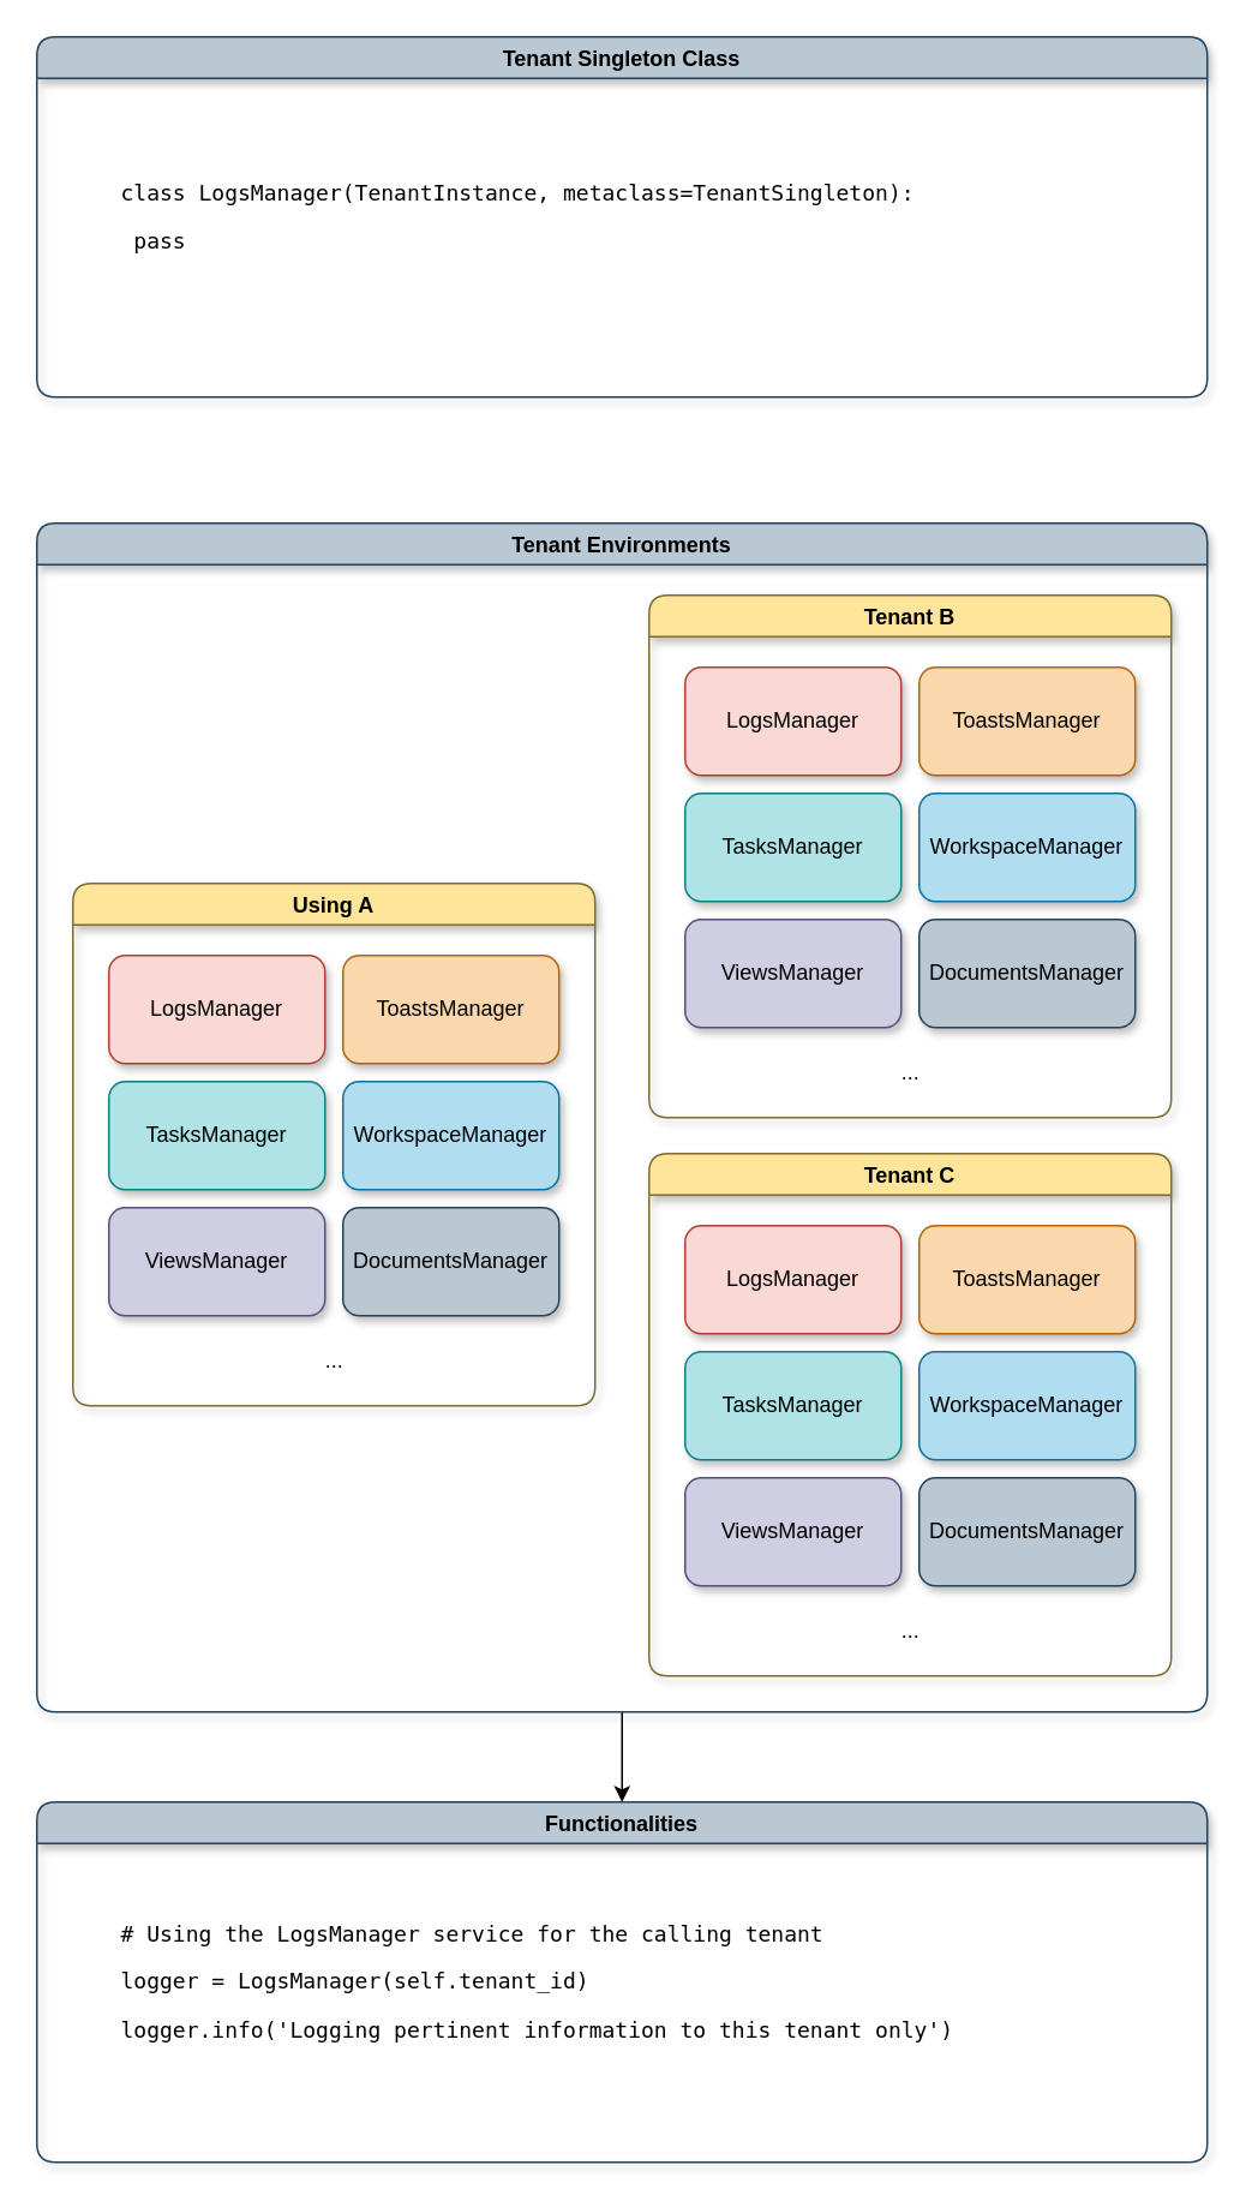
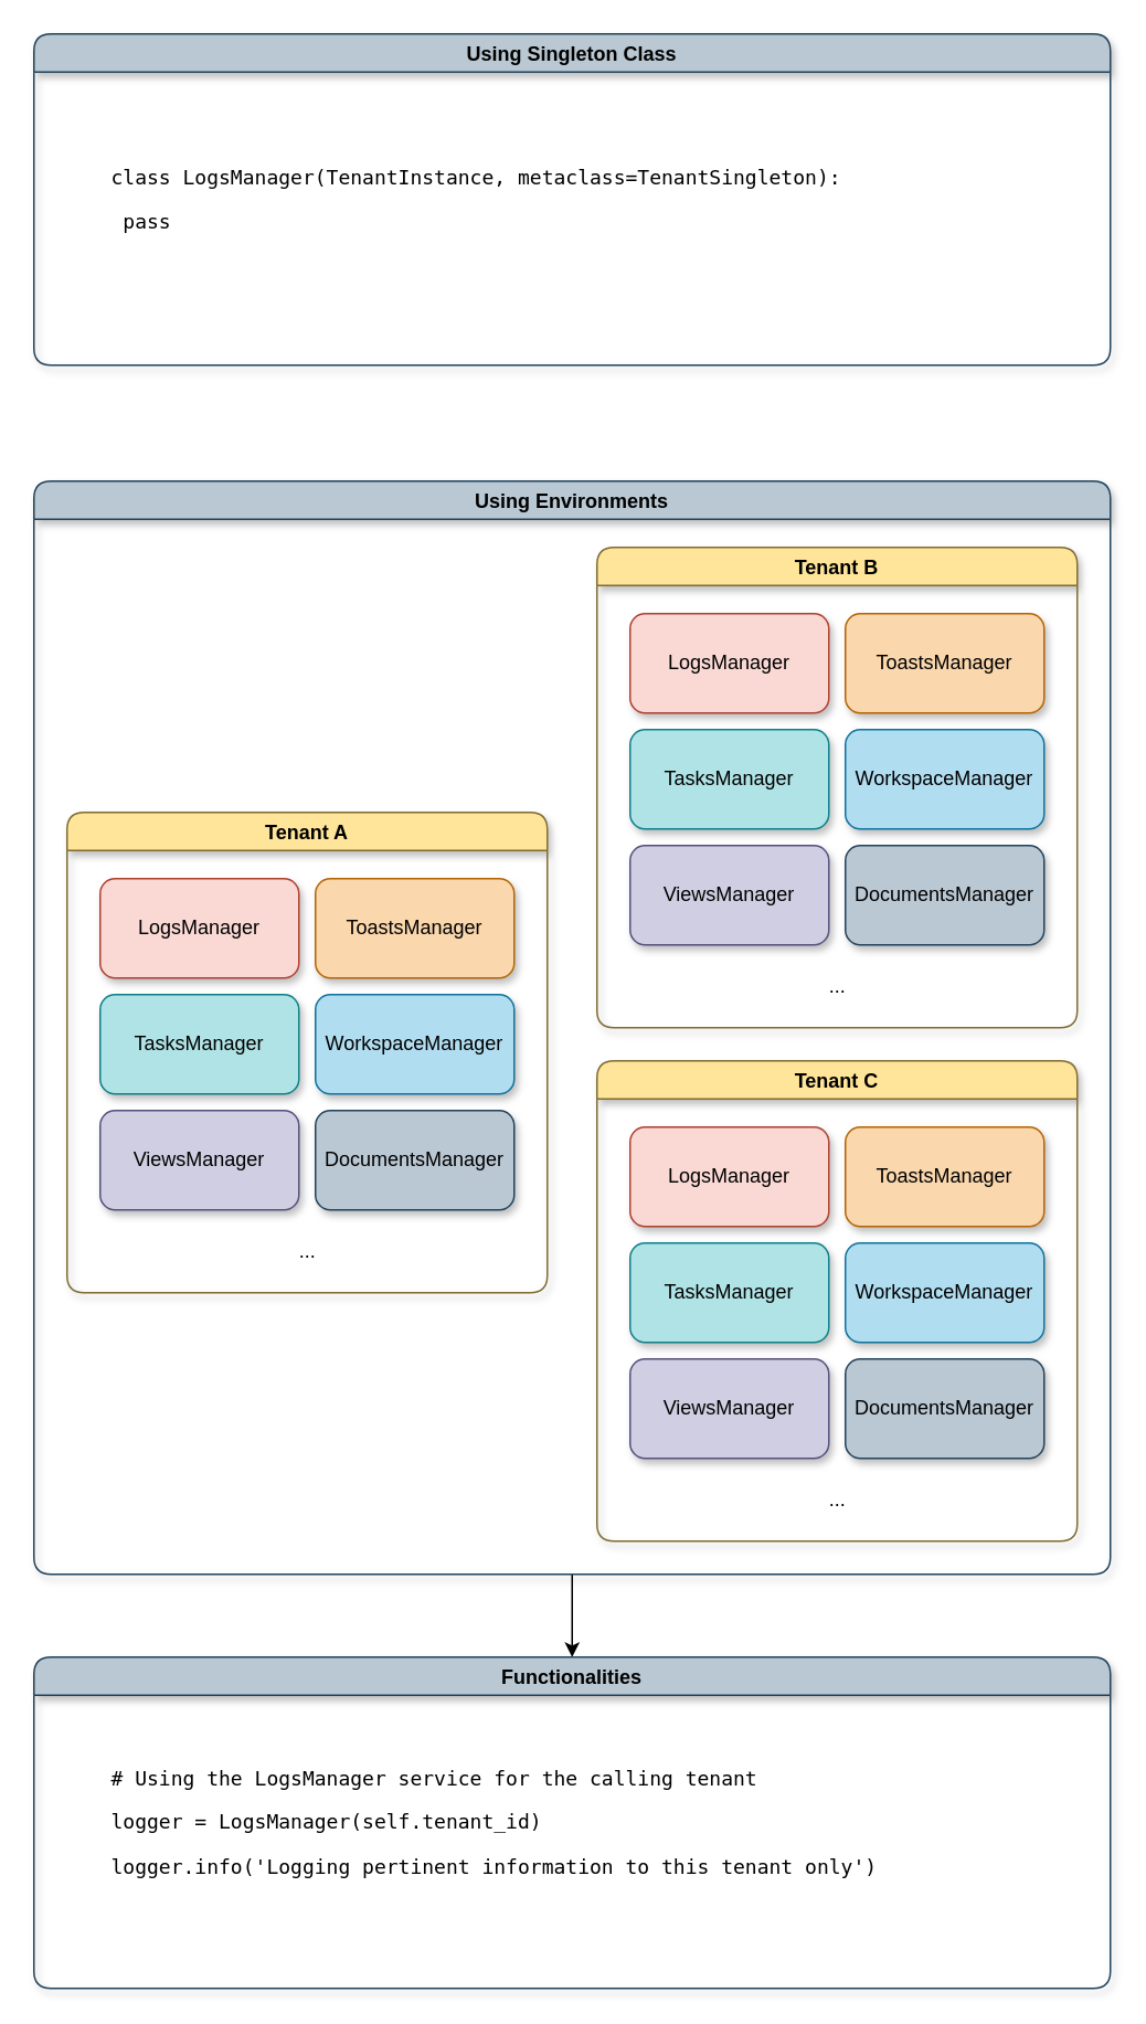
  <mxCell id="0" />
  <mxCell id="1" parent="0" />
  <mxCell id="2" style="edgeStyle=orthogonalEdgeStyle;rounded=0;orthogonalLoop=1;jettySize=auto;html=1;exitX=0.5;exitY=1;exitDx=0;exitDy=0;entryX=0.5;entryY=0;entryDx=0;entryDy=0;startArrow=none;startFill=0;endArrow=classic;endFill=1;" edge="1" parent="1" source="3" target="28"><mxGeometry relative="1" as="geometry" /></mxCell>
- <mxCell id="3" value="Tenant Environments" style="swimlane;rounded=1;shadow=1;glass=0;strokeColor=#23445d;fillColor=#bac8d3;" vertex="1" parent="1"><mxGeometry x="20" y="290" width="650" height="660" as="geometry" /></mxCell>
- <mxCell id="4" value="Using A" style="swimlane;rounded=1;shadow=1;glass=0;strokeColor=#806d33;fillColor=#FFE599;gradientColor=none;" vertex="1" parent="3"><mxGeometry x="20" y="200" width="290" height="290" as="geometry" /></mxCell>
+ <mxCell id="3" value="Using Environments" style="swimlane;rounded=1;shadow=1;glass=0;strokeColor=#23445d;fillColor=#bac8d3;" vertex="1" parent="1"><mxGeometry x="20" y="290" width="650" height="660" as="geometry" /></mxCell>
+ <mxCell id="4" value="Tenant A" style="swimlane;rounded=1;shadow=1;glass=0;strokeColor=#806d33;fillColor=#FFE599;gradientColor=none;" vertex="1" parent="3"><mxGeometry x="20" y="200" width="290" height="290" as="geometry" /></mxCell>
  <mxCell id="5" value="ToastsManager" style="rounded=1;whiteSpace=wrap;html=1;shadow=1;glass=0;strokeColor=#b46504;fillColor=#fad7ac;" vertex="1" parent="4"><mxGeometry x="150" y="40" width="120" height="60" as="geometry" /></mxCell>
  <mxCell id="6" value="TasksManager" style="rounded=1;whiteSpace=wrap;html=1;shadow=1;glass=0;strokeColor=#0e8088;fillColor=#b0e3e6;" vertex="1" parent="4"><mxGeometry x="20" y="110" width="120" height="60" as="geometry" /></mxCell>
  <mxCell id="7" value="WorkspaceManager" style="rounded=1;whiteSpace=wrap;html=1;shadow=1;glass=0;strokeColor=#10739e;fillColor=#b1ddf0;" vertex="1" parent="4"><mxGeometry x="150" y="110" width="120" height="60" as="geometry" /></mxCell>
  <mxCell id="8" value="ViewsManager" style="rounded=1;whiteSpace=wrap;html=1;shadow=1;glass=0;strokeColor=#56517e;fillColor=#d0cee2;" vertex="1" parent="4"><mxGeometry x="20" y="180" width="120" height="60" as="geometry" /></mxCell>
  <mxCell id="9" value="DocumentsManager" style="rounded=1;whiteSpace=wrap;html=1;shadow=1;glass=0;strokeColor=#23445d;fillColor=#bac8d3;" vertex="1" parent="4"><mxGeometry x="150" y="180" width="120" height="60" as="geometry" /></mxCell>
  <mxCell id="10" value="LogsManager" style="rounded=1;whiteSpace=wrap;html=1;shadow=1;glass=0;strokeColor=#ae4132;fillColor=#fad9d5;" vertex="1" parent="4"><mxGeometry x="20" y="40" width="120" height="60" as="geometry" /></mxCell>
  <mxCell id="11" value="..." style="text;html=1;align=center;verticalAlign=middle;resizable=0;points=[];autosize=1;strokeColor=none;fillColor=none;" vertex="1" parent="4"><mxGeometry x="130" y="250" width="30" height="30" as="geometry" /></mxCell>
  <mxCell id="12" value="Tenant C" style="swimlane;rounded=1;shadow=1;glass=0;strokeColor=#806d33;fillColor=#FFE599;gradientColor=none;" vertex="1" parent="3"><mxGeometry x="340" y="350" width="290" height="290" as="geometry" /></mxCell>
  <mxCell id="13" value="ToastsManager" style="rounded=1;whiteSpace=wrap;html=1;shadow=1;glass=0;strokeColor=#b46504;fillColor=#fad7ac;" vertex="1" parent="12"><mxGeometry x="150" y="40" width="120" height="60" as="geometry" /></mxCell>
  <mxCell id="14" value="TasksManager" style="rounded=1;whiteSpace=wrap;html=1;shadow=1;glass=0;strokeColor=#0e8088;fillColor=#b0e3e6;" vertex="1" parent="12"><mxGeometry x="20" y="110" width="120" height="60" as="geometry" /></mxCell>
  <mxCell id="15" value="WorkspaceManager" style="rounded=1;whiteSpace=wrap;html=1;shadow=1;glass=0;strokeColor=#10739e;fillColor=#b1ddf0;" vertex="1" parent="12"><mxGeometry x="150" y="110" width="120" height="60" as="geometry" /></mxCell>
  <mxCell id="16" value="ViewsManager" style="rounded=1;whiteSpace=wrap;html=1;shadow=1;glass=0;strokeColor=#56517e;fillColor=#d0cee2;" vertex="1" parent="12"><mxGeometry x="20" y="180" width="120" height="60" as="geometry" /></mxCell>
  <mxCell id="17" value="DocumentsManager" style="rounded=1;whiteSpace=wrap;html=1;shadow=1;glass=0;strokeColor=#23445d;fillColor=#bac8d3;" vertex="1" parent="12"><mxGeometry x="150" y="180" width="120" height="60" as="geometry" /></mxCell>
  <mxCell id="18" value="LogsManager" style="rounded=1;whiteSpace=wrap;html=1;shadow=1;glass=0;strokeColor=#ae4132;fillColor=#fad9d5;" vertex="1" parent="12"><mxGeometry x="20" y="40" width="120" height="60" as="geometry" /></mxCell>
  <mxCell id="19" value="..." style="text;html=1;align=center;verticalAlign=middle;resizable=0;points=[];autosize=1;strokeColor=none;fillColor=none;" vertex="1" parent="12"><mxGeometry x="130" y="250" width="30" height="30" as="geometry" /></mxCell>
  <mxCell id="20" value="Tenant B" style="swimlane;rounded=1;shadow=1;glass=0;strokeColor=#806d33;fillColor=#FFE599;gradientColor=none;" vertex="1" parent="3"><mxGeometry x="340" y="40" width="290" height="290" as="geometry" /></mxCell>
  <mxCell id="21" value="ToastsManager" style="rounded=1;whiteSpace=wrap;html=1;shadow=1;glass=0;strokeColor=#b46504;fillColor=#fad7ac;" vertex="1" parent="20"><mxGeometry x="150" y="40" width="120" height="60" as="geometry" /></mxCell>
  <mxCell id="22" value="TasksManager" style="rounded=1;whiteSpace=wrap;html=1;shadow=1;glass=0;strokeColor=#0e8088;fillColor=#b0e3e6;" vertex="1" parent="20"><mxGeometry x="20" y="110" width="120" height="60" as="geometry" /></mxCell>
  <mxCell id="23" value="WorkspaceManager" style="rounded=1;whiteSpace=wrap;html=1;shadow=1;glass=0;strokeColor=#10739e;fillColor=#b1ddf0;" vertex="1" parent="20"><mxGeometry x="150" y="110" width="120" height="60" as="geometry" /></mxCell>
  <mxCell id="24" value="ViewsManager" style="rounded=1;whiteSpace=wrap;html=1;shadow=1;glass=0;strokeColor=#56517e;fillColor=#d0cee2;" vertex="1" parent="20"><mxGeometry x="20" y="180" width="120" height="60" as="geometry" /></mxCell>
  <mxCell id="25" value="DocumentsManager" style="rounded=1;whiteSpace=wrap;html=1;shadow=1;glass=0;strokeColor=#23445d;fillColor=#bac8d3;" vertex="1" parent="20"><mxGeometry x="150" y="180" width="120" height="60" as="geometry" /></mxCell>
  <mxCell id="26" value="LogsManager" style="rounded=1;whiteSpace=wrap;html=1;shadow=1;glass=0;strokeColor=#ae4132;fillColor=#fad9d5;" vertex="1" parent="20"><mxGeometry x="20" y="40" width="120" height="60" as="geometry" /></mxCell>
  <mxCell id="27" value="..." style="text;html=1;align=center;verticalAlign=middle;resizable=0;points=[];autosize=1;strokeColor=none;fillColor=none;" vertex="1" parent="20"><mxGeometry x="130" y="250" width="30" height="30" as="geometry" /></mxCell>
  <mxCell id="28" value="Functionalities" style="swimlane;rounded=1;shadow=1;glass=0;strokeColor=#23445d;fillColor=#bac8d3;" vertex="1" parent="1"><mxGeometry x="20" y="1000" width="650" height="200" as="geometry" /></mxCell>
  <mxCell id="29" value="&lt;pre&gt;# Using the LogsManager service for the calling tenant&lt;/pre&gt;&lt;pre&gt;logger = LogsManager(self.tenant_id)&lt;/pre&gt;&lt;pre&gt;logger.info('Logging pertinent information to this tenant only')&lt;/pre&gt;" style="text;html=1;align=left;verticalAlign=middle;resizable=0;points=[];autosize=1;strokeColor=none;fillColor=none;" vertex="1" parent="28"><mxGeometry x="45" y="50" width="480" height="100" as="geometry" /></mxCell>
- <mxCell id="30" value="Tenant Singleton Class" style="swimlane;rounded=1;shadow=1;glass=0;strokeColor=#23445d;fillColor=#bac8d3;" vertex="1" parent="1"><mxGeometry x="20" y="20" width="650" height="200" as="geometry" /></mxCell>
+ <mxCell id="30" value="Using Singleton Class" style="swimlane;rounded=1;shadow=1;glass=0;strokeColor=#23445d;fillColor=#bac8d3;" vertex="1" parent="1"><mxGeometry x="20" y="20" width="650" height="200" as="geometry" /></mxCell>
  <mxCell id="31" value="&lt;pre&gt;class LogsManager(TenantInstance, metaclass=TenantSingleton):&lt;/pre&gt;&lt;pre&gt;&lt;span style=&quot;white-space: pre;&quot;&gt; pass&lt;/span&gt;&lt;br&gt;&lt;/pre&gt;" style="text;html=1;align=left;verticalAlign=middle;resizable=0;points=[];autosize=1;strokeColor=none;fillColor=none;" vertex="1" parent="30"><mxGeometry x="45" y="60" width="460" height="80" as="geometry" /></mxCell>
